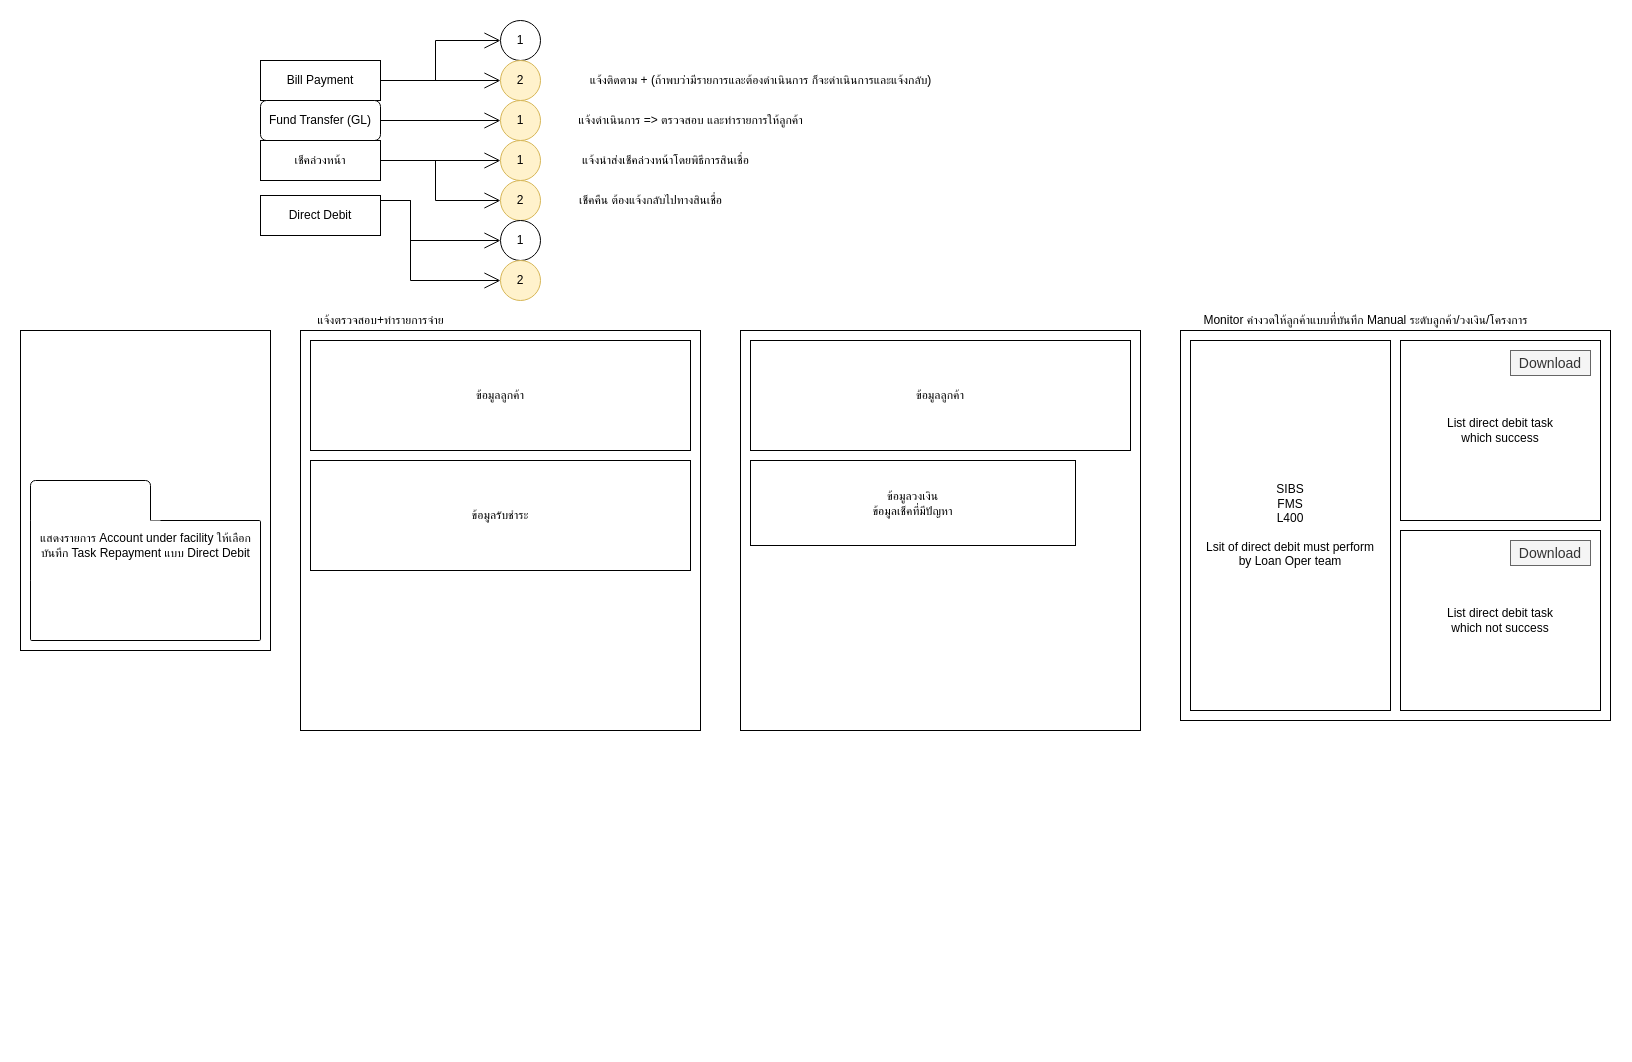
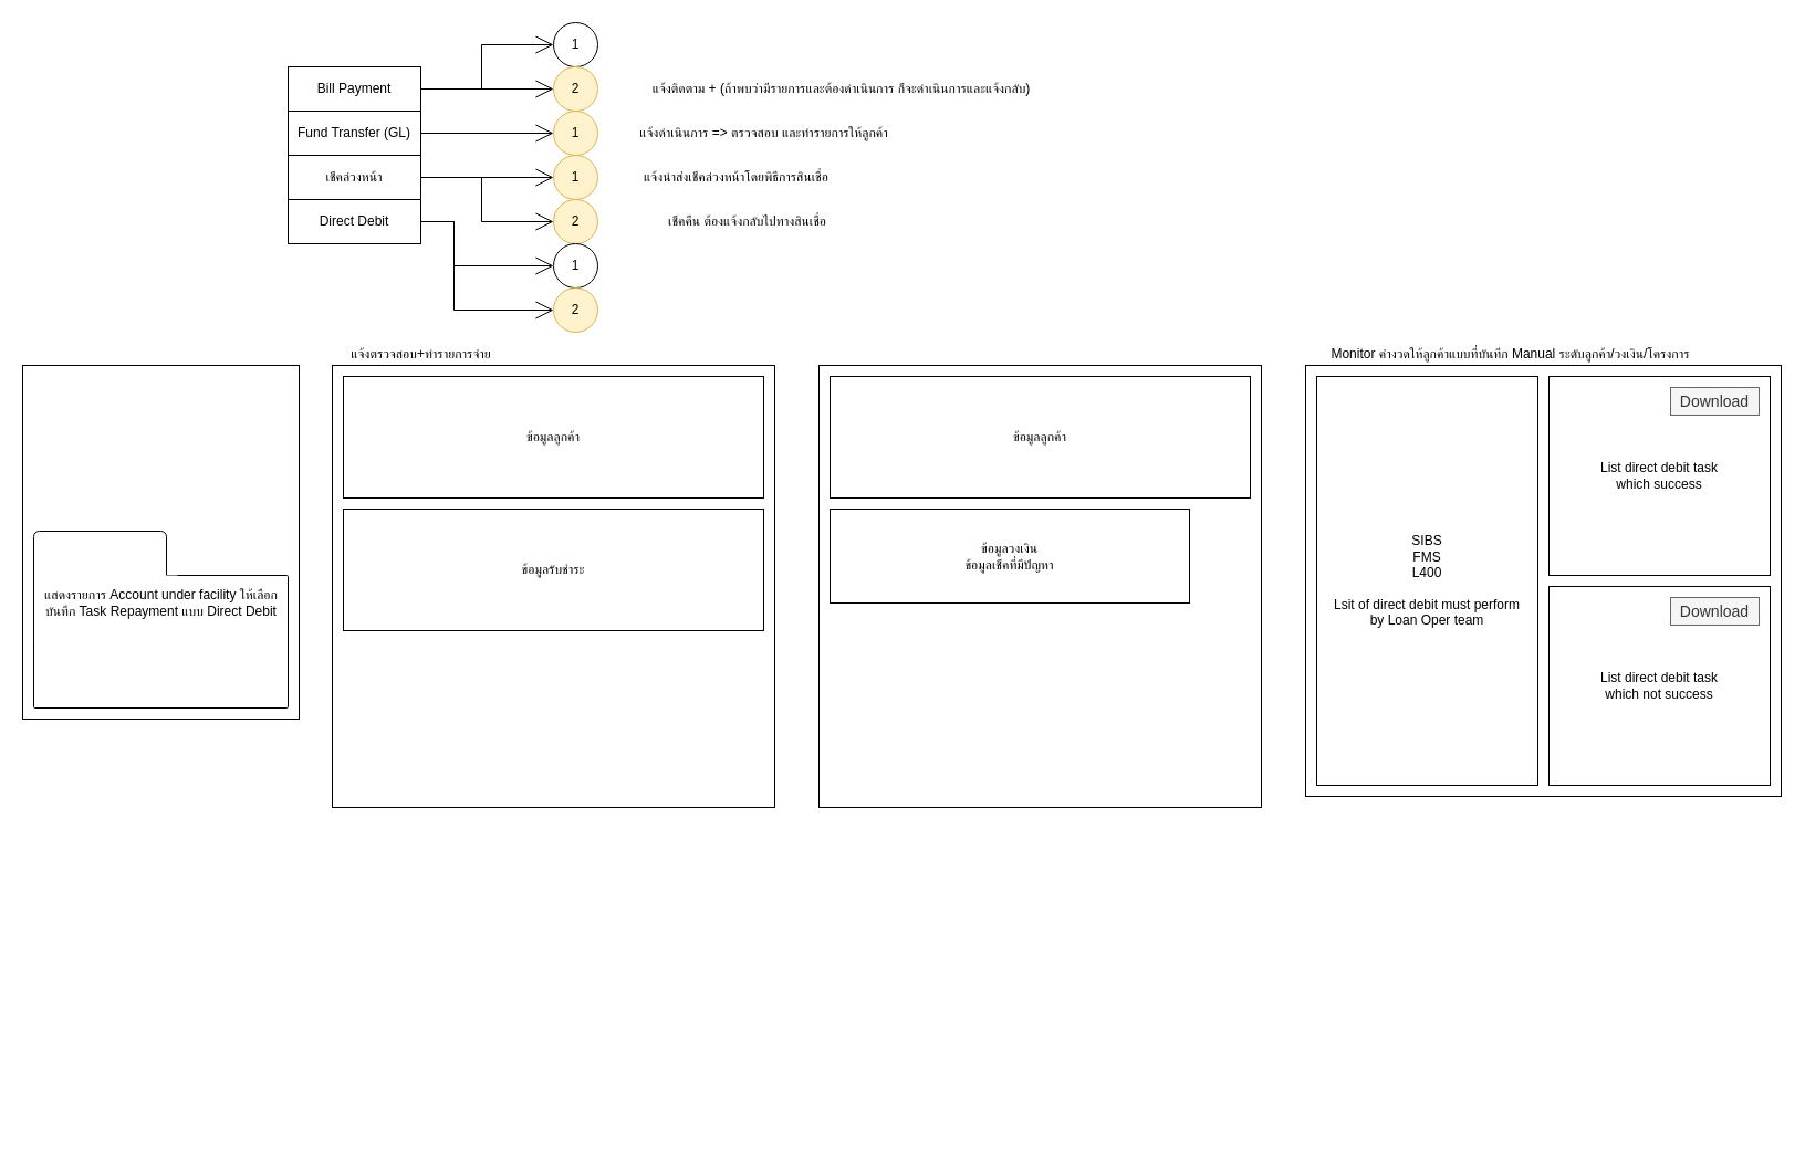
  <mxCell id="0" />
  <mxCell id="1" parent="0" />
  <mxCell id="2" style="edgeStyle=orthogonalEdgeStyle;rounded=0;orthogonalLoop=1;jettySize=auto;html=1;exitX=1;exitY=0.5;exitDx=0;exitDy=0;entryX=0;entryY=0.5;entryDx=0;entryDy=0;endArrow=open;startSize=14;endSize=14;sourcePerimeterSpacing=8;targetPerimeterSpacing=8;" edge="1" parent="1" source="4" target="13"><mxGeometry relative="1" as="geometry" /></mxCell>
  <mxCell id="3" style="edgeStyle=orthogonalEdgeStyle;rounded=0;orthogonalLoop=1;jettySize=auto;html=1;exitX=1;exitY=0.5;exitDx=0;exitDy=0;entryX=0;entryY=0.5;entryDx=0;entryDy=0;endArrow=open;startSize=14;endSize=14;sourcePerimeterSpacing=8;targetPerimeterSpacing=8;" edge="1" parent="1" source="4" target="14"><mxGeometry relative="1" as="geometry" /></mxCell>
  <mxCell id="4" value="Bill Payment" style="rounded=0;whiteSpace=wrap;html=1;hachureGap=4;pointerEvents=0;" vertex="1" parent="1"><mxGeometry x="260" y="60" width="120" height="40" as="geometry" /></mxCell>
  <mxCell id="5" style="edgeStyle=orthogonalEdgeStyle;rounded=0;orthogonalLoop=1;jettySize=auto;html=1;exitX=1;exitY=0.5;exitDx=0;exitDy=0;entryX=0;entryY=0.5;entryDx=0;entryDy=0;endArrow=open;startSize=14;endSize=14;sourcePerimeterSpacing=8;targetPerimeterSpacing=8;" edge="1" parent="1" source="6" target="15"><mxGeometry relative="1" as="geometry" /></mxCell>
- <mxCell id="6" value="Fund Transfer (GL)" style="whiteSpace=wrap;html=1;hachureGap=4;pointerEvents=0;rounded=1;" vertex="1" parent="1"><mxGeometry x="260" y="100" width="120" height="40" as="geometry" /></mxCell>
+ <mxCell id="6" value="Fund Transfer (GL)" style="rounded=0;whiteSpace=wrap;html=1;hachureGap=4;pointerEvents=0;" vertex="1" parent="1"><mxGeometry x="260" y="100" width="120" height="40" as="geometry" /></mxCell>
  <mxCell id="7" style="edgeStyle=orthogonalEdgeStyle;rounded=0;orthogonalLoop=1;jettySize=auto;html=1;exitX=1;exitY=0.5;exitDx=0;exitDy=0;entryX=0;entryY=0.5;entryDx=0;entryDy=0;endArrow=open;startSize=14;endSize=14;sourcePerimeterSpacing=8;targetPerimeterSpacing=8;" edge="1" parent="1" source="9" target="21"><mxGeometry relative="1" as="geometry" /></mxCell>
  <mxCell id="8" style="edgeStyle=orthogonalEdgeStyle;rounded=0;orthogonalLoop=1;jettySize=auto;html=1;exitX=1;exitY=0.5;exitDx=0;exitDy=0;entryX=0;entryY=0.5;entryDx=0;entryDy=0;endArrow=open;startSize=14;endSize=14;sourcePerimeterSpacing=8;targetPerimeterSpacing=8;" edge="1" parent="1" source="9" target="23"><mxGeometry relative="1" as="geometry" /></mxCell>
  <mxCell id="9" value="เช็คล่วงหน้า" style="rounded=0;whiteSpace=wrap;html=1;hachureGap=4;pointerEvents=0;" vertex="1" parent="1"><mxGeometry x="260" y="140" width="120" height="40" as="geometry" /></mxCell>
  <mxCell id="10" style="edgeStyle=orthogonalEdgeStyle;rounded=0;orthogonalLoop=1;jettySize=auto;html=1;exitX=1;exitY=0.5;exitDx=0;exitDy=0;entryX=0;entryY=0.5;entryDx=0;entryDy=0;endArrow=open;startSize=14;endSize=14;sourcePerimeterSpacing=8;targetPerimeterSpacing=8;" edge="1" parent="1" source="12" target="31"><mxGeometry relative="1" as="geometry"><Array as="points"><mxPoint x="410" y="200" /><mxPoint x="410" y="240" /></Array></mxGeometry></mxCell>
  <mxCell id="11" style="edgeStyle=orthogonalEdgeStyle;rounded=0;orthogonalLoop=1;jettySize=auto;html=1;exitX=1;exitY=0.5;exitDx=0;exitDy=0;entryX=0;entryY=0.5;entryDx=0;entryDy=0;endArrow=open;startSize=14;endSize=14;sourcePerimeterSpacing=8;targetPerimeterSpacing=8;" edge="1" parent="1" source="12" target="32"><mxGeometry relative="1" as="geometry"><Array as="points"><mxPoint x="410" y="200" /><mxPoint x="410" y="280" /></Array></mxGeometry></mxCell>
- <mxCell id="12" value="Direct Debit" style="rounded=0;whiteSpace=wrap;html=1;hachureGap=4;pointerEvents=0;" vertex="1" parent="1"><mxGeometry x="260" y="195" width="120" height="40" as="geometry" /></mxCell>
+ <mxCell id="12" value="Direct Debit" style="rounded=0;whiteSpace=wrap;html=1;hachureGap=4;pointerEvents=0;" vertex="1" parent="1"><mxGeometry x="260" y="180" width="120" height="40" as="geometry" /></mxCell>
  <mxCell id="13" value="1" style="ellipse;whiteSpace=wrap;html=1;aspect=fixed;hachureGap=4;pointerEvents=0;" vertex="1" parent="1"><mxGeometry x="500" y="20" width="40" height="40" as="geometry" /></mxCell>
  <mxCell id="14" value="2" style="ellipse;whiteSpace=wrap;html=1;aspect=fixed;hachureGap=4;pointerEvents=0;fillColor=#fff2cc;strokeColor=#d6b656;" vertex="1" parent="1"><mxGeometry x="500" y="60" width="40" height="40" as="geometry" /></mxCell>
  <mxCell id="15" value="1" style="ellipse;whiteSpace=wrap;html=1;aspect=fixed;hachureGap=4;pointerEvents=0;fillColor=#fff2cc;strokeColor=#d6b656;" vertex="1" parent="1"><mxGeometry x="500" y="100" width="40" height="40" as="geometry" /></mxCell>
  <mxCell id="16" value="" style="rounded=0;whiteSpace=wrap;html=1;hachureGap=4;pointerEvents=0;" vertex="1" parent="1"><mxGeometry x="300" y="330" width="400" height="400" as="geometry" /></mxCell>
  <mxCell id="17" value="ข้อมูลลูกค้า" style="rounded=0;whiteSpace=wrap;html=1;hachureGap=4;pointerEvents=0;" vertex="1" parent="1"><mxGeometry x="310" y="340" width="380" height="110" as="geometry" /></mxCell>
  <mxCell id="18" value="ข้อมูลรับชำระ" style="rounded=0;whiteSpace=wrap;html=1;hachureGap=4;pointerEvents=0;" vertex="1" parent="1"><mxGeometry x="310" y="460" width="380" height="110" as="geometry" /></mxCell>
  <mxCell id="19" value="แจ้งติดตาม + (ถ้าพบว่ามีรายการและต้องดำเนินการ ก็จะดำเนินการและแจ้งกลับ)" style="text;html=1;align=center;verticalAlign=middle;resizable=0;points=[];autosize=1;strokeColor=none;fillColor=none;" vertex="1" parent="1"><mxGeometry x="560" y="70" width="400" height="20" as="geometry" /></mxCell>
  <mxCell id="20" value="แจ้งดำเนินการ =&amp;gt; ตรวจสอบ และทำรายการให้ลูกค้า" style="text;html=1;align=center;verticalAlign=middle;resizable=0;points=[];autosize=1;strokeColor=none;fillColor=none;" vertex="1" parent="1"><mxGeometry x="555" y="110" width="270" height="20" as="geometry" /></mxCell>
  <mxCell id="21" value="1" style="ellipse;whiteSpace=wrap;html=1;aspect=fixed;hachureGap=4;pointerEvents=0;fillColor=#fff2cc;strokeColor=#d6b656;" vertex="1" parent="1"><mxGeometry x="500" y="140" width="40" height="40" as="geometry" /></mxCell>
- <mxCell id="22" value="เช็คคืน ต้องแจ้งกลับไปทางสินเชื่อ" style="text;html=1;align=center;verticalAlign=middle;resizable=0;points=[];autosize=1;strokeColor=none;fillColor=none;" vertex="1" parent="1"><mxGeometry x="560" y="190" width="180" height="20" as="geometry" /></mxCell>
+ <mxCell id="22" value="เช็คคืน ต้องแจ้งกลับไปทางสินเชื่อ" style="text;html=1;align=center;verticalAlign=middle;resizable=0;points=[];autosize=1;strokeColor=none;fillColor=none;" vertex="1" parent="1"><mxGeometry x="585" y="190" width="180" height="20" as="geometry" /></mxCell>
  <mxCell id="23" value="2" style="ellipse;whiteSpace=wrap;html=1;aspect=fixed;hachureGap=4;pointerEvents=0;fillColor=#fff2cc;strokeColor=#d6b656;" vertex="1" parent="1"><mxGeometry x="500" y="180" width="40" height="40" as="geometry" /></mxCell>
  <mxCell id="24" value="แจ้งนำส่งเช็คล่วงหน้าโดยพิธีการสินเชื่อ" style="text;html=1;align=center;verticalAlign=middle;resizable=0;points=[];autosize=1;strokeColor=none;fillColor=none;" vertex="1" parent="1"><mxGeometry x="560" y="150" width="210" height="20" as="geometry" /></mxCell>
  <mxCell id="25" value="" style="rounded=0;whiteSpace=wrap;html=1;hachureGap=4;pointerEvents=0;" vertex="1" parent="1"><mxGeometry x="740" y="330" width="400" height="400" as="geometry" /></mxCell>
  <mxCell id="26" value="ข้อมูลลูกค้า" style="rounded=0;whiteSpace=wrap;html=1;hachureGap=4;pointerEvents=0;" vertex="1" parent="1"><mxGeometry x="750" y="340" width="380" height="110" as="geometry" /></mxCell>
  <mxCell id="27" value="ข้อมูลวงเงิน&lt;br&gt;ข้อมูลเช็คที่มีปัญหา" style="rounded=0;whiteSpace=wrap;html=1;hachureGap=4;pointerEvents=0;" vertex="1" parent="1"><mxGeometry x="750" y="460" width="325" height="85" as="geometry" /></mxCell>
  <mxCell id="28" value="แจ้งตรวจสอบ+ทำรายการจ่าย" style="text;html=1;align=center;verticalAlign=middle;resizable=0;points=[];autosize=1;strokeColor=none;fillColor=none;" vertex="1" parent="1"><mxGeometry x="300" y="310" width="160" height="20" as="geometry" /></mxCell>
  <mxCell id="29" value="" style="rounded=0;whiteSpace=wrap;html=1;hachureGap=4;pointerEvents=0;" vertex="1" parent="1"><mxGeometry x="1180" y="330" width="430" height="390" as="geometry" /></mxCell>
  <mxCell id="30" value="Monitor ค่างวดให้ลูกค้าแบบที่บันทึก Manual ระดับลูกค้า/วงเงิน/โครงการ" style="text;html=1;align=center;verticalAlign=middle;resizable=0;points=[];autosize=1;strokeColor=none;fillColor=none;" vertex="1" parent="1"><mxGeometry x="1180" y="310" width="370" height="20" as="geometry" /></mxCell>
  <mxCell id="31" value="1" style="ellipse;whiteSpace=wrap;html=1;aspect=fixed;hachureGap=4;pointerEvents=0;" vertex="1" parent="1"><mxGeometry x="500" y="220" width="40" height="40" as="geometry" /></mxCell>
  <mxCell id="32" value="2" style="ellipse;whiteSpace=wrap;html=1;aspect=fixed;hachureGap=4;pointerEvents=0;fillColor=#fff2cc;strokeColor=#d6b656;" vertex="1" parent="1"><mxGeometry x="500" y="260" width="40" height="40" as="geometry" /></mxCell>
  <mxCell id="33" value="SIBS&lt;br&gt;FMS&lt;br&gt;L400&lt;br&gt;&lt;br&gt;Lsit of direct debit must perform&lt;br&gt;by Loan Oper team" style="rounded=0;whiteSpace=wrap;html=1;hachureGap=4;pointerEvents=0;" vertex="1" parent="1"><mxGeometry x="1190" y="340" width="200" height="370" as="geometry" /></mxCell>
  <mxCell id="34" value="List direct debit task&lt;br&gt;which success" style="rounded=0;whiteSpace=wrap;html=1;hachureGap=4;pointerEvents=0;" vertex="1" parent="1"><mxGeometry x="1400" y="340" width="200" height="180" as="geometry" /></mxCell>
  <mxCell id="35" value="&lt;span&gt;List direct debit task&lt;/span&gt;&lt;br&gt;&lt;span&gt;which not success&lt;/span&gt;" style="rounded=0;whiteSpace=wrap;html=1;hachureGap=4;pointerEvents=0;" vertex="1" parent="1"><mxGeometry x="1400" y="530" width="200" height="180" as="geometry" /></mxCell>
  <mxCell id="36" value="Download" style="rounded=0;whiteSpace=wrap;html=1;fontSize=14;fillColor=#f5f5f5;strokeColor=#666666;fontColor=#333333;hachureGap=4;pointerEvents=0;" vertex="1" parent="1"><mxGeometry x="1510" y="350" width="80" height="25" as="geometry" /></mxCell>
  <mxCell id="37" value="Download" style="rounded=0;whiteSpace=wrap;html=1;fontSize=14;fillColor=#f5f5f5;strokeColor=#666666;fontColor=#333333;hachureGap=4;pointerEvents=0;" vertex="1" parent="1"><mxGeometry x="1510" y="540" width="80" height="25" as="geometry" /></mxCell>
  <mxCell id="38" value="" style="rounded=0;whiteSpace=wrap;html=1;hachureGap=4;pointerEvents=0;" vertex="1" parent="1"><mxGeometry y="330" width="250" height="320" as="geometry" x="20" /></mxCell>
  <mxCell id="39" value="" style="group;hachureGap=4;pointerEvents=0;" vertex="1" connectable="0" parent="1"><mxGeometry x="30" y="480" width="240" height="560" as="geometry" /></mxCell>
  <mxCell id="40" value="" style="rounded=1;whiteSpace=wrap;html=1;arcSize=1;" vertex="1" parent="39"><mxGeometry y="40" width="230" height="120" as="geometry" /></mxCell>
  <mxCell id="41" value="" style="rounded=1;whiteSpace=wrap;html=1;arcSize=10;" vertex="1" parent="39"><mxGeometry width="120" height="50" as="geometry" /></mxCell>
  <mxCell id="42" value="" style="rounded=0;whiteSpace=wrap;html=1;strokeColor=none;" vertex="1" parent="39"><mxGeometry y="40" width="130" height="60" as="geometry" /></mxCell>
  <mxCell id="43" value="" style="endArrow=none;html=1;exitX=0;exitY=1;exitDx=0;exitDy=0;" edge="1" parent="39" source="42"><mxGeometry width="50" height="50" relative="1" as="geometry"><mxPoint x="64.688" y="110" as="sourcePoint" /><mxPoint y="40" as="targetPoint" /></mxGeometry></mxCell>
  <mxCell id="44" value="แสดงรายการ Account under facility ให้เลือก&lt;br&gt;บันทึก Task Repayment แบบ Direct Debit" style="text;html=1;align=center;verticalAlign=middle;resizable=0;points=[];autosize=1;strokeColor=none;fillColor=none;" vertex="1" parent="39"><mxGeometry x="-5" y="50" width="240" height="30" as="geometry" /></mxCell>
